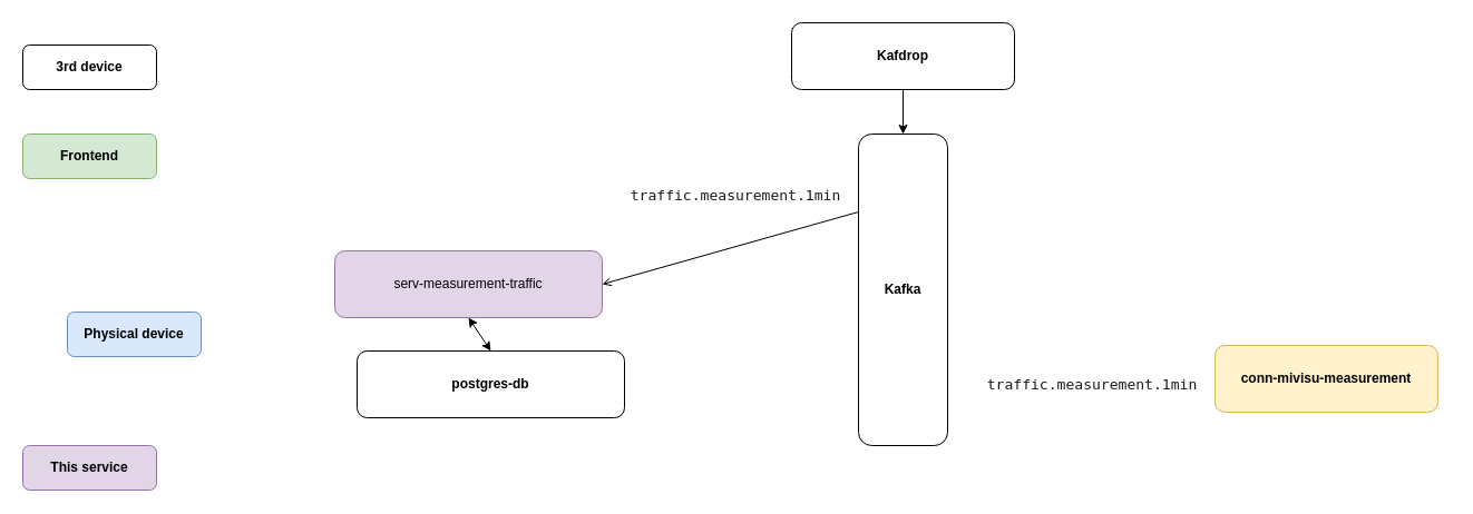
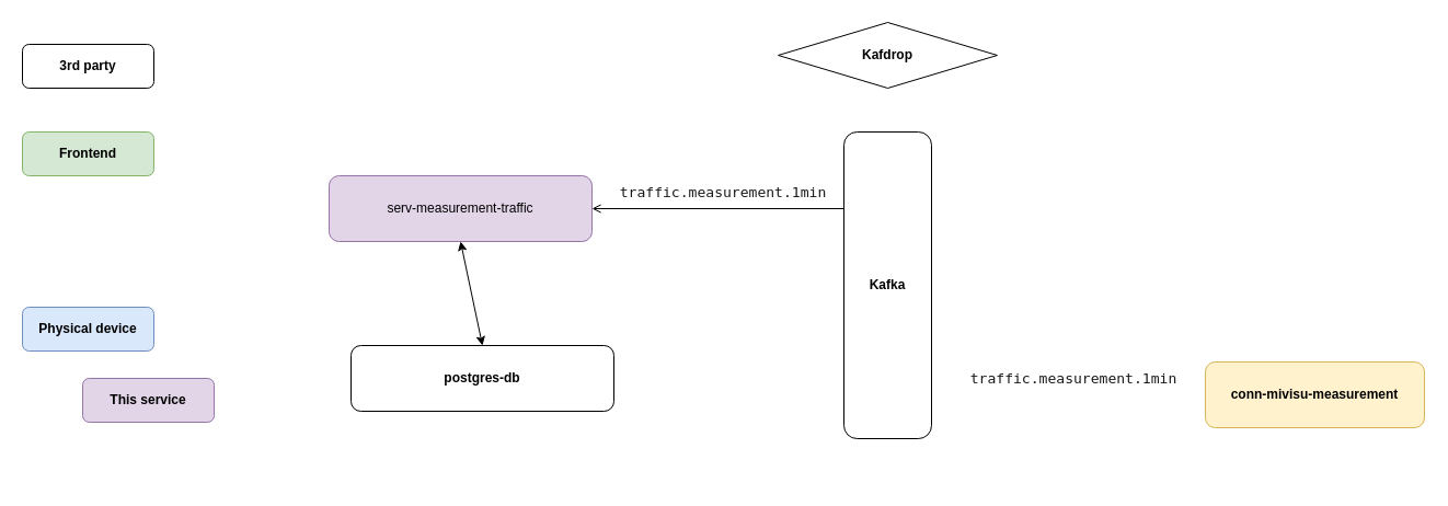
  <mxCell id="0" />
  <mxCell id="1" parent="0" />
  <mxCell id="2" value="&lt;b&gt;Frontend&lt;/b&gt;" style="rounded=1;whiteSpace=wrap;html=1;fillColor=#d5e8d4;strokeColor=#82b366;" vertex="1" parent="1"><mxGeometry x="20" y="120" width="120" height="40" as="geometry" /></mxCell>
- <mxCell id="3" value="&lt;b&gt;Physical device&lt;/b&gt;" style="rounded=1;whiteSpace=wrap;html=1;fillColor=#dae8fc;strokeColor=#6c8ebf;" vertex="1" parent="1"><mxGeometry x="60" y="280" width="120" height="40" as="geometry" /></mxCell>
- <mxCell id="4" value="&lt;b&gt;This service&lt;/b&gt;" style="rounded=1;whiteSpace=wrap;html=1;fillColor=#e1d5e7;strokeColor=#9673a6;" vertex="1" parent="1"><mxGeometry x="20" y="400" width="120" height="40" as="geometry" /></mxCell>
- <mxCell id="5" value="&lt;b&gt;Kafdrop&lt;/b&gt;" style="rounded=1;whiteSpace=wrap;html=1;" vertex="1" parent="1"><mxGeometry x="710" y="20" width="200" height="60" as="geometry" /></mxCell>
+ <mxCell id="3" value="&lt;b&gt;Physical device&lt;/b&gt;" style="rounded=1;whiteSpace=wrap;html=1;fillColor=#dae8fc;strokeColor=#6c8ebf;" vertex="1" parent="1"><mxGeometry x="20" y="280" width="120" height="40" as="geometry" /></mxCell>
+ <mxCell id="4" value="&lt;b&gt;This service&lt;/b&gt;" style="rounded=1;whiteSpace=wrap;html=1;fillColor=#e1d5e7;strokeColor=#9673a6;" vertex="1" parent="1"><mxGeometry x="75" y="345" width="120" height="40" as="geometry" /></mxCell>
+ <mxCell id="5" value="&lt;b&gt;Kafdrop&lt;/b&gt;" style="rhombus;whiteSpace=wrap;html=1;" vertex="1" parent="1"><mxGeometry x="710" y="20" width="200" height="60" as="geometry" /></mxCell>
  <mxCell id="6" value="&lt;b&gt;Kafka&lt;/b&gt;" style="rounded=1;whiteSpace=wrap;html=1;" vertex="1" parent="1"><mxGeometry x="770" y="120" width="80" height="280" as="geometry" /></mxCell>
- <mxCell id="7" value="" style="endArrow=classic;html=1;rounded=0;fontColor=#1A1A1A;entryX=0.5;entryY=0;entryDx=0;entryDy=0;" edge="1" parent="1" source="5" target="6"><mxGeometry width="50" height="50" relative="1" as="geometry"><mxPoint x="700" y="230" as="sourcePoint" /><mxPoint x="750" y="180" as="targetPoint" /></mxGeometry></mxCell>
- <mxCell id="8" value="&lt;b&gt;conn-mivisu-measurement&lt;/b&gt;" style="rounded=1;whiteSpace=wrap;html=1;fillColor=#fff2cc;strokeColor=#d6b656;" vertex="1" parent="1"><mxGeometry x="1090" y="310" width="200" height="60" as="geometry" /></mxCell>
+ <mxCell id="8" value="&lt;b&gt;conn-mivisu-measurement&lt;/b&gt;" style="rounded=1;whiteSpace=wrap;html=1;fillColor=#fff2cc;strokeColor=#d6b656;" vertex="1" parent="1"><mxGeometry x="1100" y="330" width="200" height="60" as="geometry" /></mxCell>
  <mxCell id="9" value="&lt;pre&gt;&lt;font face=&quot;jetbrains mono, monospace&quot; color=&quot;#1a1a1a&quot;&gt;&lt;span style=&quot;font-size: 13.067px ; background-color: rgb(255 , 255 , 255)&quot;&gt;traffic.measurement.1min&lt;/span&gt;&lt;/font&gt;&lt;/pre&gt;" style="text;html=1;strokeColor=none;fillColor=none;align=center;verticalAlign=middle;whiteSpace=wrap;rounded=0;" vertex="1" parent="1"><mxGeometry x="890" y="330" width="180" height="30" as="geometry" /></mxCell>
- <mxCell id="10" value="&lt;b&gt;3rd device&lt;/b&gt;" style="rounded=1;whiteSpace=wrap;html=1;" vertex="1" parent="1"><mxGeometry x="20" y="40" width="120" height="40" as="geometry" /></mxCell>
- <mxCell id="11" value="serv-measurement-traffic" style="rounded=1;whiteSpace=wrap;html=1;fillColor=#e1d5e7;strokeColor=#9673a6;" vertex="1" parent="1"><mxGeometry x="300" y="225" width="240" height="60" as="geometry" /></mxCell>
+ <mxCell id="10" value="&lt;b&gt;3rd party&lt;/b&gt;" style="rounded=1;whiteSpace=wrap;html=1;" vertex="1" parent="1"><mxGeometry x="20" y="40" width="120" height="40" as="geometry" /></mxCell>
+ <mxCell id="11" value="serv-measurement-traffic" style="rounded=1;whiteSpace=wrap;html=1;fillColor=#e1d5e7;strokeColor=#9673a6;" vertex="1" parent="1"><mxGeometry x="300" y="160" width="240" height="60" as="geometry" /></mxCell>
  <mxCell id="12" value="&lt;b&gt;postgres-db&lt;/b&gt;" style="rounded=1;whiteSpace=wrap;html=1;" vertex="1" parent="1"><mxGeometry x="320" y="315" width="240" height="60" as="geometry" /></mxCell>
  <mxCell id="13" value="&lt;pre&gt;&lt;font face=&quot;jetbrains mono, monospace&quot; color=&quot;#1a1a1a&quot;&gt;&lt;span style=&quot;font-size: 13.067px ; background-color: rgb(255 , 255 , 255)&quot;&gt;traffic.measurement.1min&lt;/span&gt;&lt;/font&gt;&lt;font color=&quot;#bbbbbb&quot; face=&quot;jetbrains mono, monospace&quot; style=&quot;background-color: rgb(40 , 44 , 52)&quot;&gt;&lt;span style=&quot;font-size: 9.8pt&quot;&gt;&lt;br&gt;&lt;/span&gt;&lt;/font&gt;&lt;/pre&gt;" style="text;html=1;strokeColor=none;fillColor=none;align=center;verticalAlign=middle;whiteSpace=wrap;rounded=0;" vertex="1" parent="1"><mxGeometry x="570" y="160" width="180" height="30" as="geometry" /></mxCell>
  <mxCell id="14" value="" style="endArrow=classic;startArrow=classic;html=1;rounded=0;exitX=0.5;exitY=0;exitDx=0;exitDy=0;entryX=0.5;entryY=1;entryDx=0;entryDy=0;" edge="1" parent="1" source="12" target="11"><mxGeometry width="50" height="50" relative="1" as="geometry"><mxPoint x="425.5" y="358.98" as="sourcePoint" /><mxPoint x="500" y="320" as="targetPoint" /></mxGeometry></mxCell>
  <mxCell id="15" value="" style="endArrow=open;html=1;rounded=0;entryX=1;entryY=0.5;entryDx=0;entryDy=0;exitX=0;exitY=0.25;exitDx=0;exitDy=0;" edge="1" parent="1" source="6" target="11"><mxGeometry width="50" height="50" relative="1" as="geometry"><mxPoint x="630" y="250" as="sourcePoint" /><mxPoint x="680" y="200" as="targetPoint" /></mxGeometry></mxCell>
